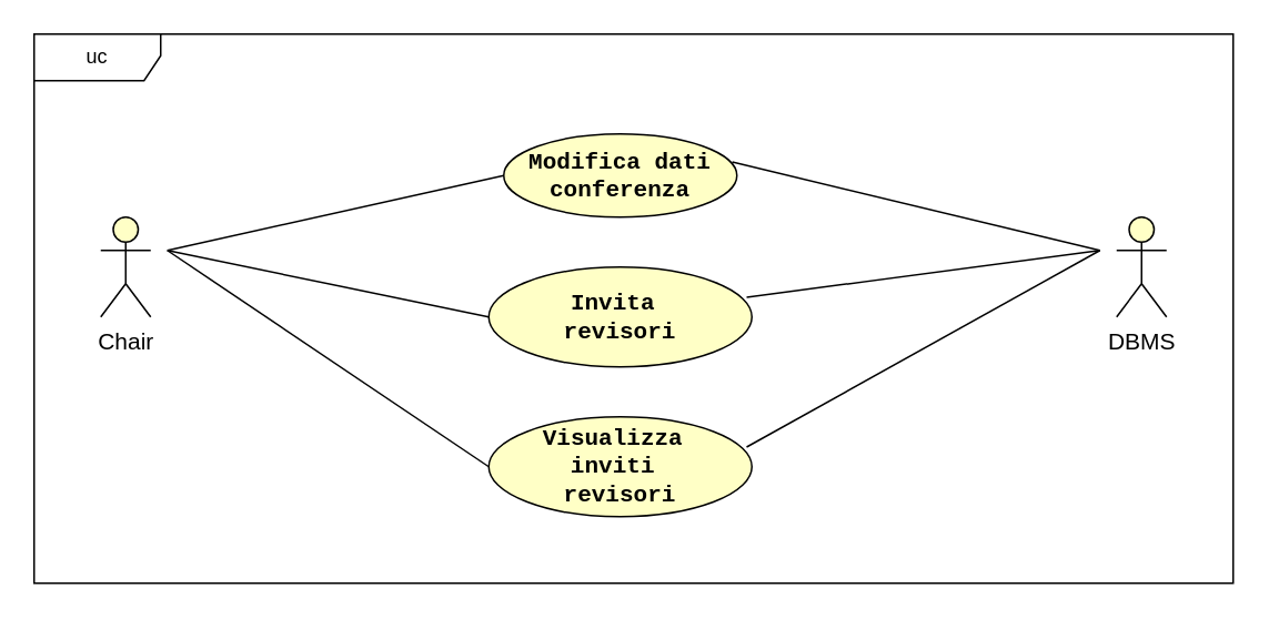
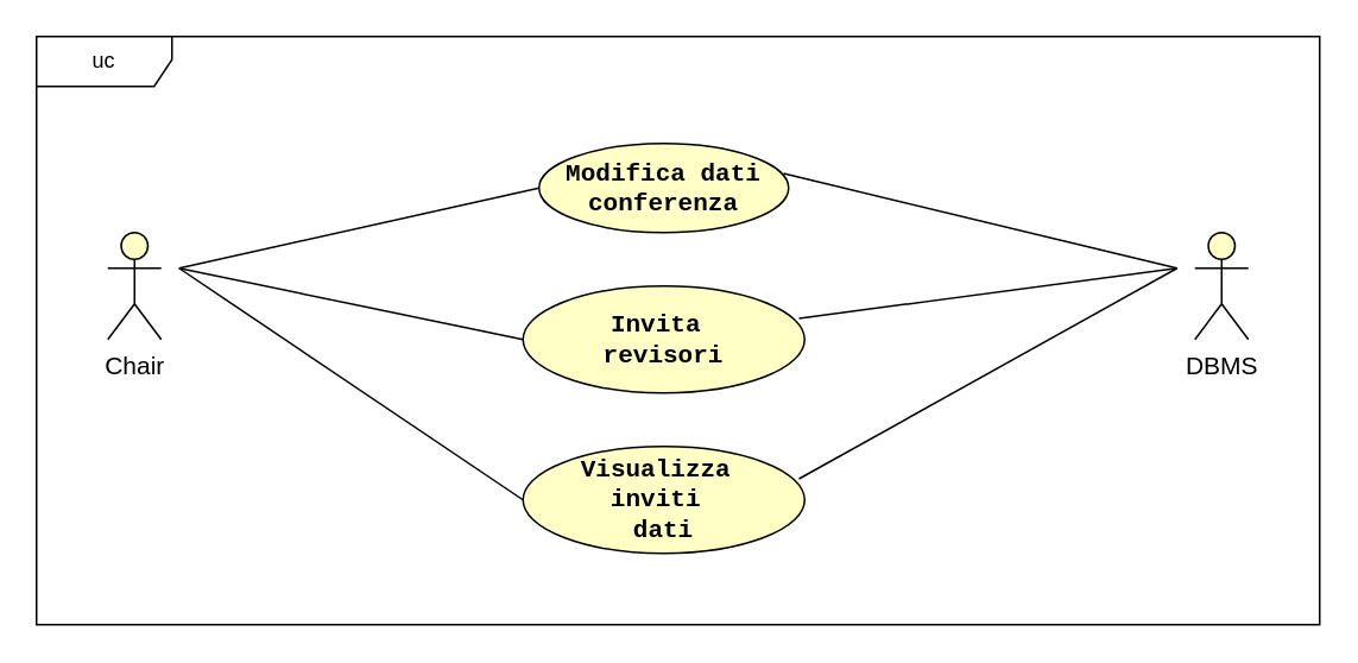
  <mxCell id="0" />
  <mxCell id="1" parent="0" />
  <mxCell id="2" value="&lt;font style=&quot;color: light-dark(rgb(0, 0, 0), rgb(0, 0, 0)); font-size: 14px;&quot;&gt;Chair&lt;/font&gt;" style="shape=umlActor;verticalLabelPosition=bottom;verticalAlign=top;html=1;outlineConnect=0;strokeColor=light-dark(#000000,#000000);fillColor=light-dark(#FFFFC6,#FDF89C);" parent="1" vertex="1"><mxGeometry x="60" y="130" width="30" height="60" as="geometry" /></mxCell>
  <mxCell id="3" value="&lt;font face=&quot;Courier New&quot;&gt;&lt;span style=&quot;caret-color: rgb(0, 0, 0); font-size: 14px;&quot;&gt;&lt;b style=&quot;&quot;&gt;&lt;font style=&quot;color: light-dark(rgb(0, 0, 0), rgb(0, 0, 0));&quot;&gt;Modifica dati&lt;/font&gt;&lt;/b&gt;&lt;/span&gt;&lt;/font&gt;&lt;div&gt;&lt;font style=&quot;color: light-dark(rgb(0, 0, 0), rgb(0, 0, 0));&quot; face=&quot;Courier New&quot;&gt;&lt;span style=&quot;caret-color: rgb(0, 0, 0); font-size: 14px;&quot;&gt;&lt;b style=&quot;&quot;&gt;conferenza&lt;/b&gt;&lt;/span&gt;&lt;/font&gt;&lt;/div&gt;" style="ellipse;whiteSpace=wrap;html=1;fillColor=light-dark(#FFFFC6,#FDF89C);strokeColor=light-dark(#000000,#000000);gradientColor=none;" parent="1" vertex="1"><mxGeometry x="302" y="80" width="140" height="50" as="geometry" /></mxCell>
  <mxCell id="4" value="&lt;b style=&quot;font-size: 14px; caret-color: light-dark(rgb(0, 0, 0), rgb(237, 237, 237)); color: light-dark(rgb(0, 0, 0), rgb(0, 0, 0)); font-family: &amp;quot;Courier New&amp;quot;; background-color: transparent;&quot;&gt;Invita&amp;nbsp;&lt;/b&gt;&lt;div&gt;&lt;font style=&quot;color: light-dark(rgb(0, 0, 0), rgb(0, 0, 0));&quot; face=&quot;Courier New&quot;&gt;&lt;span style=&quot;caret-color: rgb(0, 0, 0); font-size: 14px;&quot;&gt;&lt;b style=&quot;&quot;&gt;revisori&lt;/b&gt;&lt;/span&gt;&lt;/font&gt;&lt;/div&gt;" style="ellipse;whiteSpace=wrap;html=1;fillColor=light-dark(#FFFFC6,#FDF89C);strokeColor=light-dark(#000000,#000000);gradientColor=none;" parent="1" vertex="1"><mxGeometry x="293" y="160" width="158" height="60" as="geometry" /></mxCell>
  <mxCell id="5" style="rounded=0;orthogonalLoop=1;jettySize=auto;html=1;strokeColor=light-dark(#000000,#000000);endArrow=none;startFill=0;entryX=0;entryY=0.5;entryDx=0;entryDy=0;" parent="1" target="3" edge="1"><mxGeometry relative="1" as="geometry"><mxPoint x="100" y="150" as="sourcePoint" /><mxPoint x="300.44" y="180.95" as="targetPoint" /></mxGeometry></mxCell>
  <mxCell id="6" style="rounded=0;orthogonalLoop=1;jettySize=auto;html=1;strokeColor=light-dark(#000000,#000000);endArrow=none;startFill=0;entryX=0;entryY=0.5;entryDx=0;entryDy=0;" parent="1" target="4" edge="1"><mxGeometry relative="1" as="geometry"><mxPoint x="100" y="150" as="sourcePoint" /><mxPoint x="314.266" y="257.407" as="targetPoint" /></mxGeometry></mxCell>
  <mxCell id="7" value="&lt;font style=&quot;color: light-dark(rgb(0, 0, 0), rgb(0, 0, 0)); font-size: 14px;&quot;&gt;DBMS&lt;/font&gt;" style="shape=umlActor;verticalLabelPosition=bottom;verticalAlign=top;html=1;outlineConnect=0;strokeColor=light-dark(#000000,#000000);fillColor=light-dark(#FFFFC6,#FDF89C);" parent="1" vertex="1"><mxGeometry x="670" y="130" width="30" height="60" as="geometry" /></mxCell>
  <mxCell id="8" style="rounded=0;orthogonalLoop=1;jettySize=auto;html=1;strokeColor=light-dark(#000000,#000000);endArrow=none;startFill=0;entryX=0.98;entryY=0.337;entryDx=0;entryDy=0;entryPerimeter=0;" parent="1" target="3" edge="1"><mxGeometry relative="1" as="geometry"><mxPoint x="660" y="150" as="sourcePoint" /><mxPoint x="410" y="175" as="targetPoint" /></mxGeometry></mxCell>
  <mxCell id="9" style="rounded=0;orthogonalLoop=1;jettySize=auto;html=1;strokeColor=light-dark(#000000,#000000);endArrow=none;startFill=0;entryX=0.98;entryY=0.303;entryDx=0;entryDy=0;entryPerimeter=0;" parent="1" target="4" edge="1"><mxGeometry relative="1" as="geometry"><mxPoint x="660" y="150" as="sourcePoint" /><mxPoint x="440" y="200" as="targetPoint" /></mxGeometry></mxCell>
  <mxCell id="10" value="uc" style="shape=umlFrame;whiteSpace=wrap;html=1;pointerEvents=0;strokeColor=light-dark(#000000,#000000);width=76;height=28;" parent="1" vertex="1"><mxGeometry x="20" y="20" width="720" height="330" as="geometry" /></mxCell>
- <mxCell id="11" value="&lt;font style=&quot;color: light-dark(rgb(0, 0, 0), rgb(0, 0, 0));&quot; face=&quot;Courier New&quot;&gt;&lt;span style=&quot;caret-color: rgb(0, 0, 0); font-size: 14px;&quot;&gt;&lt;b style=&quot;&quot;&gt;Visualizza&amp;nbsp;&lt;/b&gt;&lt;/span&gt;&lt;/font&gt;&lt;div&gt;&lt;font style=&quot;color: light-dark(rgb(0, 0, 0), rgb(0, 0, 0));&quot; face=&quot;Courier New&quot;&gt;&lt;span style=&quot;caret-color: rgb(0, 0, 0); font-size: 14px;&quot;&gt;&lt;b style=&quot;&quot;&gt;inviti&amp;nbsp;&lt;/b&gt;&lt;/span&gt;&lt;/font&gt;&lt;/div&gt;&lt;div&gt;&lt;font style=&quot;color: light-dark(rgb(0, 0, 0), rgb(0, 0, 0));&quot; face=&quot;Courier New&quot;&gt;&lt;span style=&quot;caret-color: rgb(0, 0, 0); font-size: 14px;&quot;&gt;&lt;b style=&quot;&quot;&gt;revisori&lt;/b&gt;&lt;/span&gt;&lt;/font&gt;&lt;/div&gt;" style="ellipse;whiteSpace=wrap;html=1;fillColor=light-dark(#FFFFC6,#FDF89C);strokeColor=light-dark(#000000,#000000);gradientColor=none;" vertex="1" parent="1"><mxGeometry x="293" y="250" width="158" height="60" as="geometry" /></mxCell>
+ <mxCell id="11" value="&lt;font style=&quot;color: light-dark(rgb(0, 0, 0), rgb(0, 0, 0));&quot; face=&quot;Courier New&quot;&gt;&lt;span style=&quot;caret-color: rgb(0, 0, 0); font-size: 14px;&quot;&gt;&lt;b style=&quot;&quot;&gt;Visualizza&amp;nbsp;&lt;/b&gt;&lt;/span&gt;&lt;/font&gt;&lt;div&gt;&lt;font style=&quot;color: light-dark(rgb(0, 0, 0), rgb(0, 0, 0));&quot; face=&quot;Courier New&quot;&gt;&lt;span style=&quot;caret-color: rgb(0, 0, 0); font-size: 14px;&quot;&gt;&lt;b style=&quot;&quot;&gt;inviti&amp;nbsp;&lt;/b&gt;&lt;/span&gt;&lt;/font&gt;&lt;/div&gt;&lt;div&gt;&lt;font style=&quot;color: light-dark(rgb(0, 0, 0), rgb(0, 0, 0));&quot; face=&quot;Courier New&quot;&gt;&lt;span style=&quot;caret-color: rgb(0, 0, 0); font-size: 14px;&quot;&gt;&lt;b style=&quot;&quot;&gt;dati&lt;/b&gt;&lt;/span&gt;&lt;/font&gt;&lt;/div&gt;" style="ellipse;whiteSpace=wrap;html=1;fillColor=light-dark(#FFFFC6,#FDF89C);strokeColor=light-dark(#000000,#000000);gradientColor=none;" vertex="1" parent="1"><mxGeometry x="293" y="250" width="158" height="60" as="geometry" /></mxCell>
  <mxCell id="12" style="rounded=0;orthogonalLoop=1;jettySize=auto;html=1;strokeColor=light-dark(#000000,#000000);endArrow=none;startFill=0;entryX=0;entryY=0.5;entryDx=0;entryDy=0;" edge="1" parent="1" target="11"><mxGeometry relative="1" as="geometry"><mxPoint x="100" y="150" as="sourcePoint" /><mxPoint x="314.266" y="347.407" as="targetPoint" /></mxGeometry></mxCell>
  <mxCell id="13" style="rounded=0;orthogonalLoop=1;jettySize=auto;html=1;strokeColor=light-dark(#000000,#000000);endArrow=none;startFill=0;entryX=0.98;entryY=0.303;entryDx=0;entryDy=0;entryPerimeter=0;" edge="1" parent="1" target="11"><mxGeometry relative="1" as="geometry"><mxPoint x="660" y="150" as="sourcePoint" /><mxPoint x="440" y="290" as="targetPoint" /></mxGeometry></mxCell>
